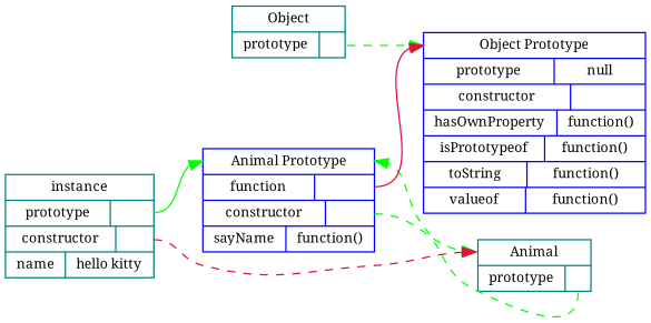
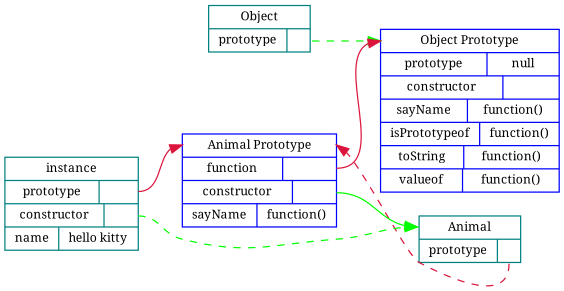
  digraph {
    fontname="Noto Serif"
    rankdir=LR
    node [color=teal fontname="Noto Serif" fontsize=10 shape=record]
    edge [color=green fontname="Noto Serif" fontsize=10 headport=head style=dashed tailport=P1]
    n1 [height=.1 label="<head>Object | { prototype | <P1>     }" width=.1]
-   n2 [color=blue height=.1 label="<head>Object Prototype | { prototype | null }  | {constructor|<P1>}  | { hasOwnProperty|function() } | { isPrototypeof|function() } | {toString|function()} | {valueof|function()} " width=.1]
+   n2 [color=blue height=.1 label="<head>Object Prototype | { prototype | null }  | {constructor|<P1>}  | { sayName|function() } | { isPrototypeof|function() } | {toString|function()} | {valueof|function()} " width=.1]
    n3 [height=.1 label="<head>Animal | { prototype | <P1>     } " width=.1]
    n4 [color=blue height=.1 label="<head>Animal Prototype | { function | <P1> }  | { constructor  | <P2> }  | { sayName | function() } " width=.1]
    n5 [height=.1 label="<head>instance | { prototype | <P1> } | { constructor  | <P2> } | { name | hello kitty } " width=.1]
    n1 -> n2
-   n3 -> n4
+   n3 -> n4 [color=crimson]
    n4 -> n2 [color=crimson style=solid]
-   n4 -> n3 [tailport=P2]
-   n5 -> n3 [color=crimson tailport=P2]
-   n5 -> n4 [style=solid]
+   n4 -> n3 [style=solid tailport=P2]
+   n5 -> n3 [tailport=P2]
+   n5 -> n4 [color=crimson style=solid]
  }
